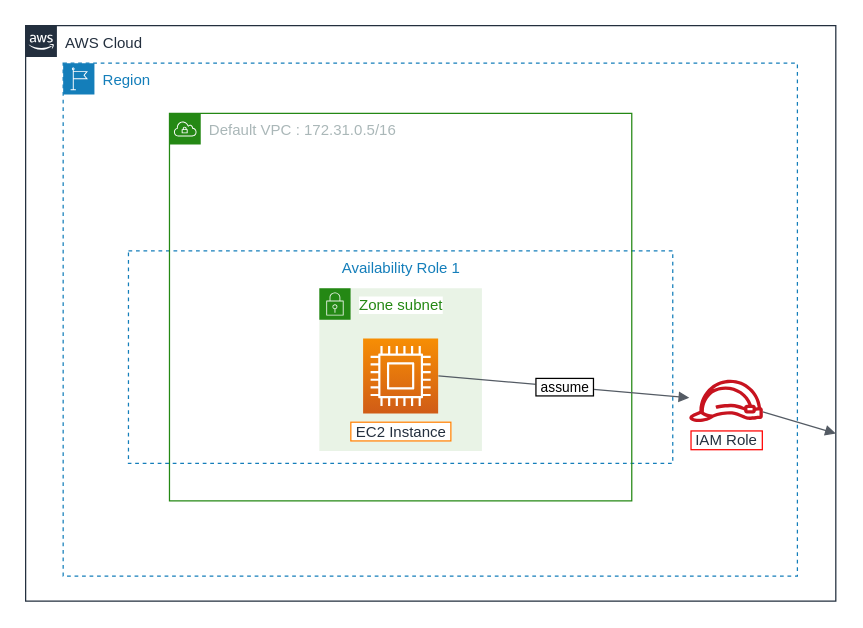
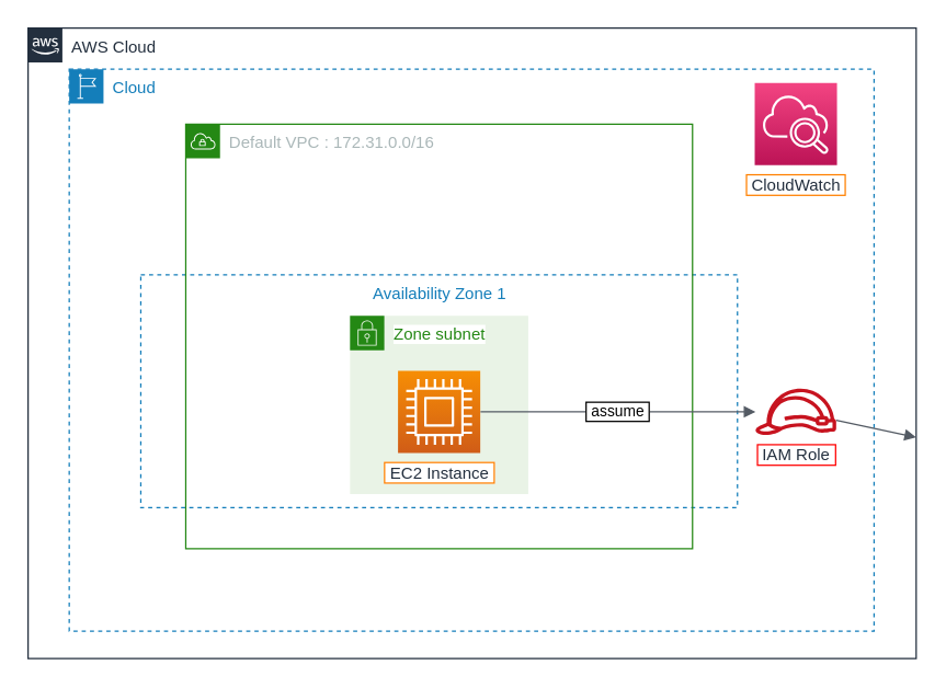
  <mxCell id="0" />
  <mxCell id="1" parent="0" />
  <mxCell id="2" value="AWS Cloud" style="points=[[0,0],[0.25,0],[0.5,0],[0.75,0],[1,0],[1,0.25],[1,0.5],[1,0.75],[1,1],[0.75,1],[0.5,1],[0.25,1],[0,1],[0,0.75],[0,0.5],[0,0.25]];outlineConnect=0;gradientColor=none;html=1;whiteSpace=wrap;fontSize=12;fontStyle=0;shape=mxgraph.aws4.group;grIcon=mxgraph.aws4.group_aws_cloud_alt;strokeColor=#232F3E;fillColor=none;verticalAlign=top;align=left;spacingLeft=30;fontColor=#232F3E;dashed=0;labelBackgroundColor=#ffffff;aspect=fixed;" vertex="1" parent="1"><mxGeometry x="20" y="20" width="647.76" height="460" as="geometry" /></mxCell>
- <mxCell id="3" value="Region" style="points=[[0,0],[0.25,0],[0.5,0],[0.75,0],[1,0],[1,0.25],[1,0.5],[1,0.75],[1,1],[0.75,1],[0.5,1],[0.25,1],[0,1],[0,0.75],[0,0.5],[0,0.25]];outlineConnect=0;gradientColor=none;html=1;whiteSpace=wrap;fontSize=12;fontStyle=0;shape=mxgraph.aws4.group;grIcon=mxgraph.aws4.group_region;strokeColor=#147EBA;fillColor=none;verticalAlign=top;align=left;spacingLeft=30;fontColor=#147EBA;dashed=1;labelBackgroundColor=#FFFFFF;aspect=fixed;" vertex="1" parent="1"><mxGeometry x="50" y="50" width="587.05" height="410" as="geometry" /></mxCell>
- <mxCell id="4" value="Availability Role 1" style="fillColor=none;strokeColor=#147EBA;dashed=1;verticalAlign=top;fontStyle=0;fontColor=#147EBA;labelBackgroundColor=#FFFFFF;html=1;" vertex="1" parent="1"><mxGeometry x="102.21" y="200" width="435.19" height="170" as="geometry" /></mxCell>
+ <mxCell id="3" value="Cloud" style="points=[[0,0],[0.25,0],[0.5,0],[0.75,0],[1,0],[1,0.25],[1,0.5],[1,0.75],[1,1],[0.75,1],[0.5,1],[0.25,1],[0,1],[0,0.75],[0,0.5],[0,0.25]];outlineConnect=0;gradientColor=none;html=1;whiteSpace=wrap;fontSize=12;fontStyle=0;shape=mxgraph.aws4.group;grIcon=mxgraph.aws4.group_region;strokeColor=#147EBA;fillColor=none;verticalAlign=top;align=left;spacingLeft=30;fontColor=#147EBA;dashed=1;labelBackgroundColor=#FFFFFF;aspect=fixed;" vertex="1" parent="1"><mxGeometry x="50" y="50" width="587.05" height="410" as="geometry" /></mxCell>
+ <mxCell id="4" value="Availability Zone 1" style="fillColor=none;strokeColor=#147EBA;dashed=1;verticalAlign=top;fontStyle=0;fontColor=#147EBA;labelBackgroundColor=#FFFFFF;html=1;" vertex="1" parent="1"><mxGeometry x="102.21" y="200" width="435.19" height="170" as="geometry" /></mxCell>
  <mxCell id="5" value="" style="html=1;endArrow=block;elbow=vertical;startArrow=none;endFill=1;strokeColor=#545B64;rounded=0;" edge="1" parent="1" source="9" target="2"><mxGeometry width="100" relative="1" as="geometry"><mxPoint x="300" y="280" as="sourcePoint" /><mxPoint x="580" y="127.64" as="targetPoint" /></mxGeometry></mxCell>
- <mxCell id="6" value="Default VPC : 172.31.0.5/16" style="points=[[0,0],[0.25,0],[0.5,0],[0.75,0],[1,0],[1,0.25],[1,0.5],[1,0.75],[1,1],[0.75,1],[0.5,1],[0.25,1],[0,1],[0,0.75],[0,0.5],[0,0.25]];outlineConnect=0;gradientColor=none;html=1;whiteSpace=wrap;fontSize=12;fontStyle=0;shape=mxgraph.aws4.group;grIcon=mxgraph.aws4.group_vpc;strokeColor=#248814;fillColor=none;verticalAlign=top;align=left;spacingLeft=30;fontColor=#AAB7B8;dashed=0;labelBackgroundColor=#FFFFFF;aspect=fixed;" vertex="1" parent="1"><mxGeometry x="135" y="90" width="369.62" height="310" as="geometry" /></mxCell>
+ <mxCell id="6" value="Default VPC : 172.31.0.0/16" style="points=[[0,0],[0.25,0],[0.5,0],[0.75,0],[1,0],[1,0.25],[1,0.5],[1,0.75],[1,1],[0.75,1],[0.5,1],[0.25,1],[0,1],[0,0.75],[0,0.5],[0,0.25]];outlineConnect=0;gradientColor=none;html=1;whiteSpace=wrap;fontSize=12;fontStyle=0;shape=mxgraph.aws4.group;grIcon=mxgraph.aws4.group_vpc;strokeColor=#248814;fillColor=none;verticalAlign=top;align=left;spacingLeft=30;fontColor=#AAB7B8;dashed=0;labelBackgroundColor=#FFFFFF;aspect=fixed;" vertex="1" parent="1"><mxGeometry x="135" y="90" width="369.62" height="310" as="geometry" /></mxCell>
  <mxCell id="7" value="Zone subnet" style="points=[[0,0],[0.25,0],[0.5,0],[0.75,0],[1,0],[1,0.25],[1,0.5],[1,0.75],[1,1],[0.75,1],[0.5,1],[0.25,1],[0,1],[0,0.75],[0,0.5],[0,0.25]];outlineConnect=0;gradientColor=none;html=1;whiteSpace=wrap;fontSize=12;fontStyle=0;shape=mxgraph.aws4.group;grIcon=mxgraph.aws4.group_security_group;grStroke=0;strokeColor=#248814;fillColor=#E9F3E6;verticalAlign=top;align=left;spacingLeft=30;fontColor=#248814;dashed=0;labelBackgroundColor=#FFFFFF;" vertex="1" parent="1"><mxGeometry x="254.81" y="230" width="130" height="130" as="geometry" /></mxCell>
  <mxCell id="8" value="&amp;nbsp;EC2 Instance&amp;nbsp;" style="points=[[0,0,0],[0.25,0,0],[0.5,0,0],[0.75,0,0],[1,0,0],[0,1,0],[0.25,1,0],[0.5,1,0],[0.75,1,0],[1,1,0],[0,0.25,0],[0,0.5,0],[0,0.75,0],[1,0.25,0],[1,0.5,0],[1,0.75,0]];outlineConnect=0;fontColor=#232F3E;gradientColor=#F78E04;gradientDirection=north;fillColor=#D05C17;strokeColor=#ffffff;dashed=0;verticalLabelPosition=bottom;verticalAlign=top;align=center;html=1;fontSize=12;fontStyle=0;aspect=fixed;shape=mxgraph.aws4.resourceIcon;resIcon=mxgraph.aws4.compute;labelBackgroundColor=#ffffff;labelBorderColor=#FF8000;" vertex="1" parent="1"><mxGeometry x="289.81" y="270" width="60" height="60" as="geometry" /></mxCell>
- <mxCell id="9" value="&amp;nbsp;IAM Role&amp;nbsp;" style="outlineConnect=0;fontColor=#232F3E;gradientColor=none;fillColor=#C7131F;strokeColor=none;dashed=0;verticalLabelPosition=bottom;verticalAlign=top;align=center;html=1;fontSize=12;fontStyle=0;aspect=fixed;pointerEvents=1;shape=mxgraph.aws4.role;labelBackgroundColor=#ffffff;labelBorderColor=#FF0000;" vertex="1" parent="1"><mxGeometry x="550" y="303.08" width="60" height="33.85" as="geometry" /></mxCell>
+ <mxCell id="9" value="&amp;nbsp;IAM Role&amp;nbsp;" style="outlineConnect=0;fontColor=#232F3E;gradientColor=none;fillColor=#C7131F;strokeColor=none;dashed=0;verticalLabelPosition=bottom;verticalAlign=top;align=center;html=1;fontSize=12;fontStyle=0;aspect=fixed;pointerEvents=1;shape=mxgraph.aws4.role;labelBackgroundColor=#ffffff;labelBorderColor=#FF0000;" vertex="1" parent="1"><mxGeometry x="550" y="283.08" width="60" height="33.85" as="geometry" /></mxCell>
  <mxCell id="10" value="&amp;nbsp;assume&amp;nbsp;" style="html=1;endArrow=block;elbow=vertical;startArrow=none;endFill=1;strokeColor=#545B64;rounded=0;labelBorderColor=#000000;" edge="1" parent="1" target="9"><mxGeometry width="100" relative="1" as="geometry"><mxPoint x="350" y="300" as="sourcePoint" /><mxPoint x="400" y="280" as="targetPoint" /></mxGeometry></mxCell>
+ <mxCell id="11" value="&amp;nbsp;CloudWatch&amp;nbsp;" style="points=[[0,0,0],[0.25,0,0],[0.5,0,0],[0.75,0,0],[1,0,0],[0,1,0],[0.25,1,0],[0.5,1,0],[0.75,1,0],[1,1,0],[0,0.25,0],[0,0.5,0],[0,0.75,0],[1,0.25,0],[1,0.5,0],[1,0.75,0]];points=[[0,0,0],[0.25,0,0],[0.5,0,0],[0.75,0,0],[1,0,0],[0,1,0],[0.25,1,0],[0.5,1,0],[0.75,1,0],[1,1,0],[0,0.25,0],[0,0.5,0],[0,0.75,0],[1,0.25,0],[1,0.5,0],[1,0.75,0]];outlineConnect=0;fontColor=#232F3E;gradientColor=#F34482;gradientDirection=north;fillColor=#BC1356;strokeColor=#ffffff;dashed=0;verticalLabelPosition=bottom;verticalAlign=top;align=center;html=1;fontSize=12;fontStyle=0;aspect=fixed;shape=mxgraph.aws4.resourceIcon;resIcon=mxgraph.aws4.cloudwatch_2;labelBackgroundColor=#ffffff;labelBorderColor=#FF8000;" vertex="1" parent="1"><mxGeometry x="550" y="60" width="60" height="60" as="geometry" /></mxCell>
